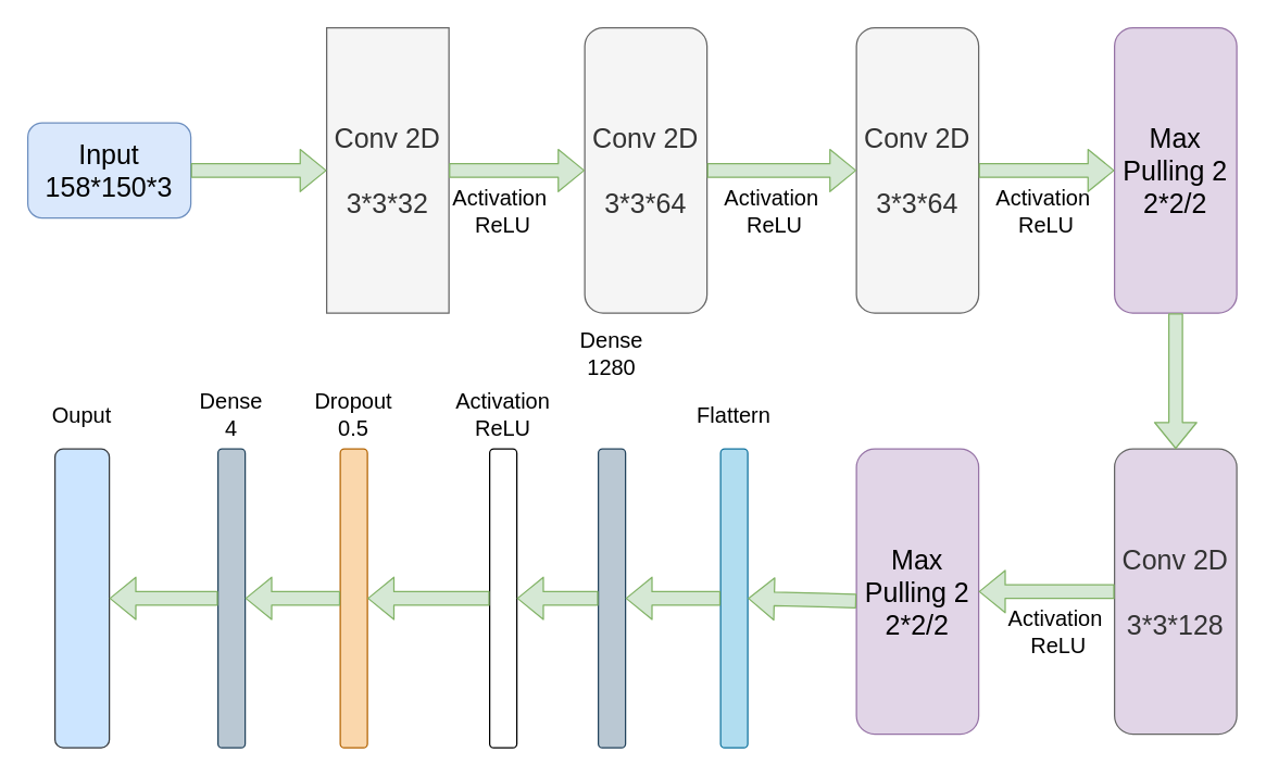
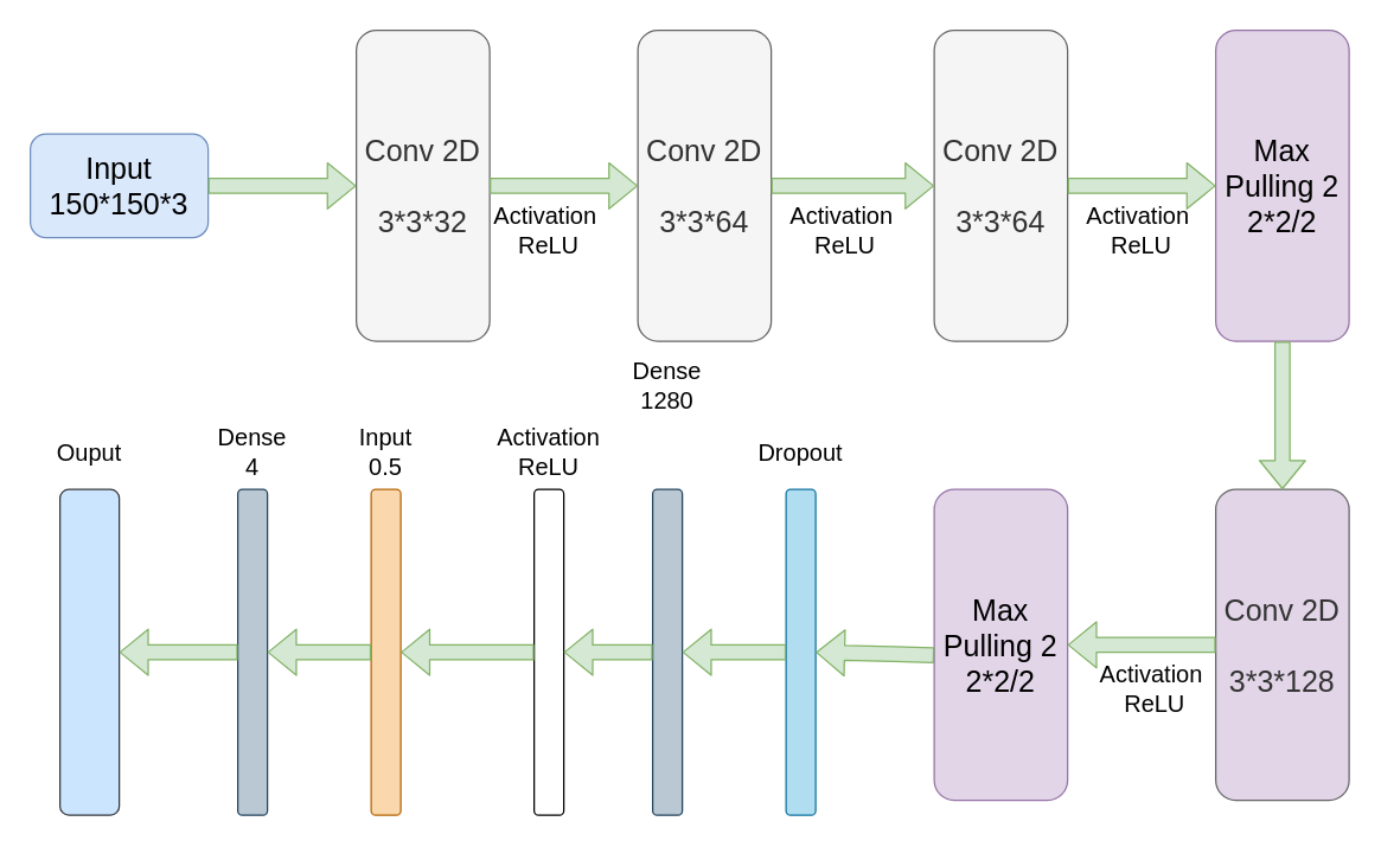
  <mxCell id="0" />
  <mxCell id="1" parent="0" />
- <mxCell id="2" value="&lt;font style=&quot;font-size: 20px&quot;&gt;Input &lt;br&gt;158*150*3&lt;/font&gt;" style="rounded=1;whiteSpace=wrap;html=1;fillColor=#dae8fc;strokeColor=#6c8ebf;" vertex="1" parent="1"><mxGeometry x="20" y="90" width="120" height="70" as="geometry" /></mxCell>
- <mxCell id="3" value="&lt;font style=&quot;font-size: 20px&quot;&gt;Conv 2D&lt;br&gt;&lt;br&gt;3*3*32&lt;/font&gt;" style="whiteSpace=wrap;html=1;fillColor=#f5f5f5;strokeColor=#666666;fontColor=#333333;rounded=0;" vertex="1" parent="1"><mxGeometry x="240" y="20" width="90" height="210" as="geometry" /></mxCell>
+ <mxCell id="2" value="&lt;font style=&quot;font-size: 20px&quot;&gt;Input &lt;br&gt;150*150*3&lt;/font&gt;" style="rounded=1;whiteSpace=wrap;html=1;fillColor=#dae8fc;strokeColor=#6c8ebf;" vertex="1" parent="1"><mxGeometry x="20" y="90" width="120" height="70" as="geometry" /></mxCell>
+ <mxCell id="3" value="&lt;font style=&quot;font-size: 20px&quot;&gt;Conv 2D&lt;br&gt;&lt;br&gt;3*3*32&lt;/font&gt;" style="rounded=1;whiteSpace=wrap;html=1;fillColor=#f5f5f5;strokeColor=#666666;fontColor=#333333;" vertex="1" parent="1"><mxGeometry x="240" y="20" width="90" height="210" as="geometry" /></mxCell>
  <mxCell id="4" value="&lt;font style=&quot;font-size: 20px&quot;&gt;Conv 2D&lt;br&gt;&lt;br&gt;3*3*64&lt;/font&gt;" style="rounded=1;whiteSpace=wrap;html=1;fillColor=#f5f5f5;strokeColor=#666666;fontColor=#333333;" vertex="1" parent="1"><mxGeometry x="630" y="20" width="90" height="210" as="geometry" /></mxCell>
  <mxCell id="5" value="&lt;font style=&quot;font-size: 20px&quot;&gt;Conv 2D&lt;br&gt;&lt;br&gt;3*3*64&lt;/font&gt;" style="rounded=1;whiteSpace=wrap;html=1;fillColor=#f5f5f5;strokeColor=#666666;fontColor=#333333;" vertex="1" parent="1"><mxGeometry x="430" y="20" width="90" height="210" as="geometry" /></mxCell>
  <mxCell id="6" value="&lt;font style=&quot;font-size: 20px&quot;&gt;Max Pulling 2&lt;br&gt;2*2/2&lt;/font&gt;" style="rounded=1;whiteSpace=wrap;html=1;fillColor=#e1d5e7;strokeColor=#9673a6;" vertex="1" parent="1"><mxGeometry x="820" y="20" width="90" height="210" as="geometry" /></mxCell>
  <mxCell id="7" value="" style="shape=flexArrow;endArrow=classic;html=1;exitX=1;exitY=0.5;exitDx=0;exitDy=0;entryX=0;entryY=0.5;entryDx=0;entryDy=0;fillColor=#d5e8d4;strokeColor=#82b366;" edge="1" parent="1" source="2" target="3"><mxGeometry width="50" height="50" relative="1" as="geometry"><mxPoint x="180" y="170" as="sourcePoint" /><mxPoint x="230" y="120" as="targetPoint" /></mxGeometry></mxCell>
  <mxCell id="8" value="" style="shape=flexArrow;endArrow=classic;html=1;exitX=1;exitY=0.5;exitDx=0;exitDy=0;entryX=0;entryY=0.5;entryDx=0;entryDy=0;fillColor=#d5e8d4;strokeColor=#82b366;" edge="1" parent="1" source="3" target="5"><mxGeometry width="50" height="50" relative="1" as="geometry"><mxPoint x="400" y="160" as="sourcePoint" /><mxPoint x="420" y="125" as="targetPoint" /></mxGeometry></mxCell>
  <mxCell id="9" value="" style="shape=flexArrow;endArrow=classic;html=1;exitX=1;exitY=0.5;exitDx=0;exitDy=0;entryX=0;entryY=0.5;entryDx=0;entryDy=0;fillColor=#d5e8d4;strokeColor=#82b366;" edge="1" parent="1" source="5" target="4"><mxGeometry width="50" height="50" relative="1" as="geometry"><mxPoint x="570" y="160" as="sourcePoint" /><mxPoint x="620" y="125" as="targetPoint" /></mxGeometry></mxCell>
  <mxCell id="10" value="&lt;font style=&quot;font-size: 16px&quot;&gt;Activation&amp;nbsp;&lt;br&gt;ReLU&lt;/font&gt;" style="text;html=1;strokeColor=none;fillColor=none;align=center;verticalAlign=middle;whiteSpace=wrap;rounded=0;" vertex="1" parent="1"><mxGeometry x="340" y="140" width="60" height="30" as="geometry" /></mxCell>
  <mxCell id="11" value="&lt;font style=&quot;font-size: 16px&quot;&gt;Activation&amp;nbsp;&lt;br&gt;ReLU&lt;/font&gt;" style="text;html=1;strokeColor=none;fillColor=none;align=center;verticalAlign=middle;whiteSpace=wrap;rounded=0;" vertex="1" parent="1"><mxGeometry x="540" y="140" width="60" height="30" as="geometry" /></mxCell>
  <mxCell id="12" value="" style="shape=flexArrow;endArrow=classic;html=1;exitX=1;exitY=0.5;exitDx=0;exitDy=0;entryX=0;entryY=0.5;entryDx=0;entryDy=0;fillColor=#d5e8d4;strokeColor=#82b366;" edge="1" parent="1" source="4" target="6"><mxGeometry width="50" height="50" relative="1" as="geometry"><mxPoint x="770" y="160" as="sourcePoint" /><mxPoint x="800" y="125" as="targetPoint" /></mxGeometry></mxCell>
  <mxCell id="13" value="&lt;font style=&quot;font-size: 16px&quot;&gt;Activation&amp;nbsp;&lt;br&gt;ReLU&lt;/font&gt;" style="text;html=1;strokeColor=none;fillColor=none;align=center;verticalAlign=middle;whiteSpace=wrap;rounded=0;" vertex="1" parent="1"><mxGeometry x="740" y="140" width="60" height="30" as="geometry" /></mxCell>
  <mxCell id="14" value="&lt;font style=&quot;font-size: 20px&quot;&gt;Conv 2D&lt;br&gt;&lt;br&gt;3*3*128&lt;/font&gt;" style="rounded=1;whiteSpace=wrap;html=1;fillColor=#e1d5e7;strokeColor=#666666;fontColor=#333333;" vertex="1" parent="1"><mxGeometry x="820" y="330" width="90" height="210" as="geometry" /></mxCell>
  <mxCell id="15" value="&lt;font style=&quot;font-size: 20px&quot;&gt;Max Pulling 2&lt;br&gt;2*2/2&lt;/font&gt;" style="rounded=1;whiteSpace=wrap;html=1;fillColor=#e1d5e7;strokeColor=#9673a6;" vertex="1" parent="1"><mxGeometry x="630" y="330" width="90" height="210" as="geometry" /></mxCell>
  <mxCell id="16" value="" style="rounded=1;whiteSpace=wrap;html=1;fillColor=#b1ddf0;strokeColor=#10739e;" vertex="1" parent="1"><mxGeometry x="530" y="330" width="20" height="220" as="geometry" /></mxCell>
  <mxCell id="17" value="" style="rounded=1;whiteSpace=wrap;html=1;fillColor=#bac8d3;strokeColor=#23445d;" vertex="1" parent="1"><mxGeometry x="440" y="330" width="20" height="220" as="geometry" /></mxCell>
  <mxCell id="18" value="" style="rounded=1;whiteSpace=wrap;html=1;" vertex="1" parent="1"><mxGeometry x="360" y="330" width="20" height="220" as="geometry" /></mxCell>
  <mxCell id="19" value="" style="rounded=1;whiteSpace=wrap;html=1;fillColor=#fad7ac;strokeColor=#b46504;" vertex="1" parent="1"><mxGeometry x="250" y="330" width="20" height="220" as="geometry" /></mxCell>
  <mxCell id="20" value="" style="rounded=1;whiteSpace=wrap;html=1;fillColor=#bac8d3;strokeColor=#23445d;" vertex="1" parent="1"><mxGeometry x="160" y="330" width="20" height="220" as="geometry" /></mxCell>
  <mxCell id="21" value="" style="rounded=1;whiteSpace=wrap;html=1;fillColor=#cce5ff;strokeColor=#36393d;" vertex="1" parent="1"><mxGeometry x="40" y="330" width="40" height="220" as="geometry" /></mxCell>
  <mxCell id="22" value="" style="shape=flexArrow;endArrow=classic;html=1;exitX=0.5;exitY=1;exitDx=0;exitDy=0;entryX=0.5;entryY=0;entryDx=0;entryDy=0;fillColor=#d5e8d4;strokeColor=#82b366;" edge="1" parent="1" source="6" target="14"><mxGeometry width="50" height="50" relative="1" as="geometry"><mxPoint x="980" y="310" as="sourcePoint" /><mxPoint x="1030" y="260" as="targetPoint" /></mxGeometry></mxCell>
  <mxCell id="23" value="" style="shape=flexArrow;endArrow=classic;html=1;fillColor=#d5e8d4;strokeColor=#82b366;entryX=1;entryY=0.5;entryDx=0;entryDy=0;exitX=0;exitY=0.5;exitDx=0;exitDy=0;" edge="1" parent="1" source="14" target="15"><mxGeometry width="50" height="50" relative="1" as="geometry"><mxPoint x="809" y="435" as="sourcePoint" /><mxPoint x="734" y="428" as="targetPoint" /></mxGeometry></mxCell>
  <mxCell id="24" value="" style="shape=flexArrow;endArrow=classic;html=1;fillColor=#d5e8d4;strokeColor=#82b366;entryX=1;entryY=0.5;entryDx=0;entryDy=0;exitX=0;exitY=0.533;exitDx=0;exitDy=0;exitPerimeter=0;" edge="1" parent="1" source="15" target="16"><mxGeometry width="50" height="50" relative="1" as="geometry"><mxPoint x="619" y="435" as="sourcePoint" /><mxPoint x="565" y="440" as="targetPoint" /></mxGeometry></mxCell>
  <mxCell id="25" value="" style="shape=flexArrow;endArrow=classic;html=1;entryX=1;entryY=0.5;entryDx=0;entryDy=0;exitX=0;exitY=0.5;exitDx=0;exitDy=0;fillColor=#d5e8d4;strokeColor=#82b366;" edge="1" parent="1" source="16" target="17"><mxGeometry width="50" height="50" relative="1" as="geometry"><mxPoint x="460" y="500" as="sourcePoint" /><mxPoint x="510" y="450" as="targetPoint" /></mxGeometry></mxCell>
  <mxCell id="26" value="" style="shape=flexArrow;endArrow=classic;html=1;entryX=1;entryY=0.5;entryDx=0;entryDy=0;exitX=0;exitY=0.5;exitDx=0;exitDy=0;fillColor=#d5e8d4;strokeColor=#82b366;" edge="1" parent="1" source="17" target="18"><mxGeometry width="50" height="50" relative="1" as="geometry"><mxPoint x="380" y="500" as="sourcePoint" /><mxPoint x="430" y="450" as="targetPoint" /></mxGeometry></mxCell>
  <mxCell id="27" value="" style="shape=flexArrow;endArrow=classic;html=1;entryX=1;entryY=0.5;entryDx=0;entryDy=0;exitX=0;exitY=0.5;exitDx=0;exitDy=0;fillColor=#d5e8d4;strokeColor=#82b366;" edge="1" parent="1" source="18" target="19"><mxGeometry width="50" height="50" relative="1" as="geometry"><mxPoint x="310" y="500" as="sourcePoint" /><mxPoint x="360" y="450" as="targetPoint" /></mxGeometry></mxCell>
  <mxCell id="28" value="" style="shape=flexArrow;endArrow=classic;html=1;entryX=1;entryY=0.5;entryDx=0;entryDy=0;exitX=0;exitY=0.5;exitDx=0;exitDy=0;fillColor=#d5e8d4;strokeColor=#82b366;" edge="1" parent="1" source="19" target="20"><mxGeometry width="50" height="50" relative="1" as="geometry"><mxPoint x="170" y="510" as="sourcePoint" /><mxPoint x="220" y="460" as="targetPoint" /></mxGeometry></mxCell>
  <mxCell id="29" value="" style="shape=flexArrow;endArrow=classic;html=1;entryX=1;entryY=0.5;entryDx=0;entryDy=0;exitX=0;exitY=0.5;exitDx=0;exitDy=0;fillColor=#d5e8d4;strokeColor=#82b366;" edge="1" parent="1" source="20" target="21"><mxGeometry width="50" height="50" relative="1" as="geometry"><mxPoint x="110" y="490" as="sourcePoint" /><mxPoint x="160" y="440" as="targetPoint" /></mxGeometry></mxCell>
- <mxCell id="30" value="&lt;span style=&quot;font-size: 16px&quot;&gt;Flattern&lt;/span&gt;" style="text;html=1;strokeColor=none;fillColor=none;align=center;verticalAlign=middle;whiteSpace=wrap;rounded=0;" vertex="1" parent="1"><mxGeometry x="510" y="290" width="60" height="30" as="geometry" /></mxCell>
+ <mxCell id="30" value="&lt;span style=&quot;font-size: 16px&quot;&gt;Dropout&lt;/span&gt;" style="text;html=1;strokeColor=none;fillColor=none;align=center;verticalAlign=middle;whiteSpace=wrap;rounded=0;" vertex="1" parent="1"><mxGeometry x="510" y="290" width="60" height="30" as="geometry" /></mxCell>
  <mxCell id="31" value="&lt;span style=&quot;font-size: 16px&quot;&gt;Dense&lt;br&gt;1280&lt;br&gt;&lt;/span&gt;" style="text;html=1;strokeColor=none;fillColor=none;align=center;verticalAlign=middle;whiteSpace=wrap;rounded=0;" vertex="1" parent="1"><mxGeometry x="420" y="245" width="60" height="30" as="geometry" /></mxCell>
  <mxCell id="32" value="&lt;span style=&quot;font-size: 16px&quot;&gt;Activation&lt;br&gt;ReLU&lt;br&gt;&lt;/span&gt;" style="text;html=1;strokeColor=none;fillColor=none;align=center;verticalAlign=middle;whiteSpace=wrap;rounded=0;" vertex="1" parent="1"><mxGeometry x="340" y="290" width="60" height="30" as="geometry" /></mxCell>
- <mxCell id="33" value="&lt;span style=&quot;font-size: 16px&quot;&gt;Dropout&lt;br&gt;0.5&lt;br&gt;&lt;/span&gt;" style="text;html=1;strokeColor=none;fillColor=none;align=center;verticalAlign=middle;whiteSpace=wrap;rounded=0;" vertex="1" parent="1"><mxGeometry x="230" y="290" width="60" height="30" as="geometry" /></mxCell>
+ <mxCell id="33" value="&lt;span style=&quot;font-size: 16px&quot;&gt;Input&lt;br&gt;0.5&lt;br&gt;&lt;/span&gt;" style="text;html=1;strokeColor=none;fillColor=none;align=center;verticalAlign=middle;whiteSpace=wrap;rounded=0;" vertex="1" parent="1"><mxGeometry x="230" y="290" width="60" height="30" as="geometry" /></mxCell>
  <mxCell id="34" value="&lt;span style=&quot;font-size: 16px&quot;&gt;Dense 4&lt;/span&gt;" style="text;html=1;strokeColor=none;fillColor=none;align=center;verticalAlign=middle;whiteSpace=wrap;rounded=0;" vertex="1" parent="1"><mxGeometry x="140" y="290" width="60" height="30" as="geometry" /></mxCell>
  <mxCell id="35" value="&lt;span style=&quot;font-size: 16px&quot;&gt;Ouput&lt;/span&gt;" style="text;html=1;strokeColor=none;fillColor=none;align=center;verticalAlign=middle;whiteSpace=wrap;rounded=0;" vertex="1" parent="1"><mxGeometry x="30" y="290" width="60" height="30" as="geometry" /></mxCell>
  <mxCell id="36" value="&lt;font style=&quot;font-size: 16px&quot;&gt;Activation&amp;nbsp;&lt;br&gt;ReLU&lt;/font&gt;" style="text;html=1;strokeColor=none;fillColor=none;align=center;verticalAlign=middle;whiteSpace=wrap;rounded=0;" vertex="1" parent="1"><mxGeometry x="749" y="450" width="60" height="30" as="geometry" /></mxCell>
